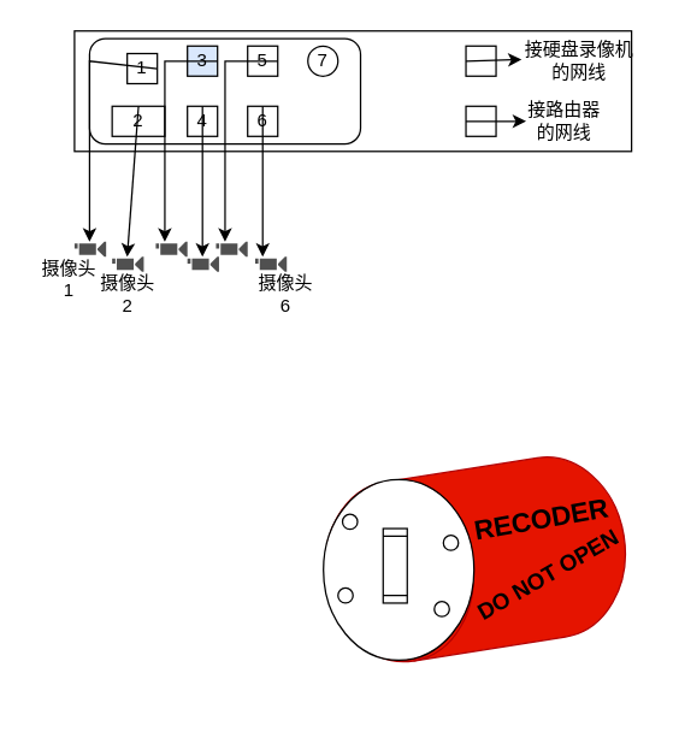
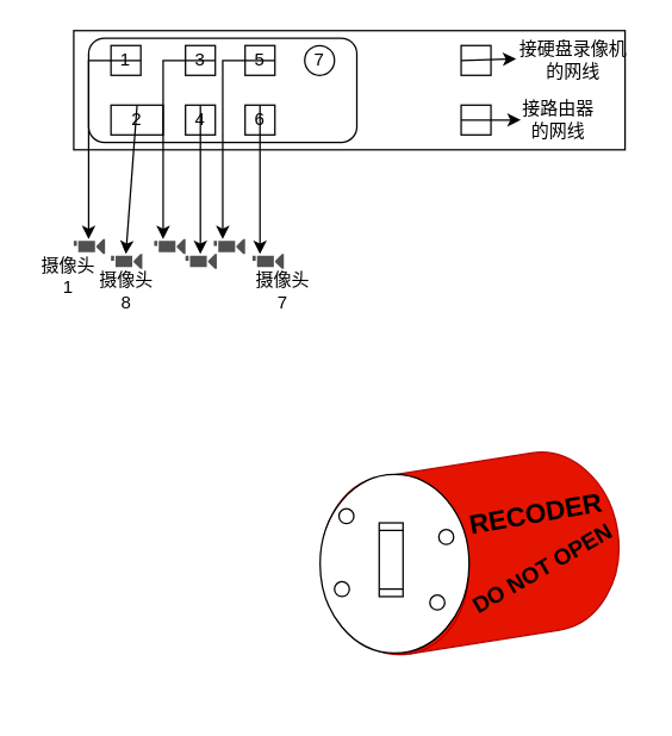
  <mxCell id="0" />
  <mxCell id="1" parent="0" />
  <mxCell id="2" value="" style="rounded=0;whiteSpace=wrap;html=1;" parent="1" vertex="1"><mxGeometry x="49" y="20" width="370" height="80" as="geometry" /></mxCell>
  <mxCell id="3" value="" style="rounded=0;whiteSpace=wrap;html=1;" parent="1" vertex="1"><mxGeometry x="309" y="70" width="20" height="20" as="geometry" /></mxCell>
  <mxCell id="4" value="" style="rounded=0;whiteSpace=wrap;html=1;" parent="1" vertex="1"><mxGeometry x="309" y="30" width="20" height="20" as="geometry" /></mxCell>
  <mxCell id="5" value="接硬盘录像机&lt;br&gt;的网线" style="text;html=1;align=center;verticalAlign=middle;resizable=0;points=[];autosize=1;strokeColor=none;fillColor=none;" parent="1" vertex="1"><mxGeometry x="339" y="25" width="90" height="30" as="geometry" /></mxCell>
  <mxCell id="6" value="接路由器&lt;br&gt;的网线" style="text;html=1;align=center;verticalAlign=middle;resizable=0;points=[];autosize=1;strokeColor=none;fillColor=none;" parent="1" vertex="1"><mxGeometry x="344" y="65" width="60" height="30" as="geometry" /></mxCell>
  <mxCell id="7" value="" style="endArrow=classic;html=1;rounded=0;exitX=0;exitY=0.5;exitDx=0;exitDy=0;" parent="1" source="3" edge="1"><mxGeometry width="50" height="50" relative="1" as="geometry"><mxPoint x="369" y="290" as="sourcePoint" /><mxPoint x="349" y="80" as="targetPoint" /></mxGeometry></mxCell>
  <mxCell id="8" value="" style="endArrow=classic;html=1;rounded=0;exitX=0;exitY=0.5;exitDx=0;exitDy=0;" parent="1" source="4" edge="1"><mxGeometry width="50" height="50" relative="1" as="geometry"><mxPoint x="336.99" y="38.99" as="sourcePoint" /><mxPoint x="346" y="39" as="targetPoint" /></mxGeometry></mxCell>
  <mxCell id="9" value="" style="rounded=1;whiteSpace=wrap;html=1;" parent="1" vertex="1"><mxGeometry x="59" y="25" width="180" height="70" as="geometry" /></mxCell>
- <mxCell id="10" value="1" style="rounded=0;whiteSpace=wrap;html=1;" parent="1" vertex="1"><mxGeometry x="84" y="35" width="20" height="20" as="geometry" /></mxCell>
+ <mxCell id="10" value="1" style="rounded=0;whiteSpace=wrap;html=1;" parent="1" vertex="1"><mxGeometry x="74" y="30" width="20" height="20" as="geometry" /></mxCell>
  <mxCell id="11" value="2" style="rounded=0;whiteSpace=wrap;html=1;" parent="1" vertex="1"><mxGeometry x="74" y="70" width="35" height="20" as="geometry" /></mxCell>
  <mxCell id="12" value="4" style="rounded=0;whiteSpace=wrap;html=1;" parent="1" vertex="1"><mxGeometry x="124" y="70" width="20" height="20" as="geometry" /></mxCell>
  <mxCell id="13" value="6" style="rounded=0;whiteSpace=wrap;html=1;" parent="1" vertex="1"><mxGeometry x="164" y="70" width="20" height="20" as="geometry" /></mxCell>
  <mxCell id="14" value="5" style="rounded=0;whiteSpace=wrap;html=1;" parent="1" vertex="1"><mxGeometry x="164" y="30" width="20" height="20" as="geometry" /></mxCell>
  <mxCell id="15" value="7" style="ellipse;whiteSpace=wrap;html=1;" parent="1" vertex="1"><mxGeometry x="204" y="30" width="20" height="20" as="geometry" /></mxCell>
- <mxCell id="16" value="3" style="rounded=0;whiteSpace=wrap;html=1;fillColor=#dae8fc;" parent="1" vertex="1"><mxGeometry x="124" y="30" width="20" height="20" as="geometry" /></mxCell>
+ <mxCell id="16" value="3" style="rounded=0;whiteSpace=wrap;html=1;" parent="1" vertex="1"><mxGeometry x="124" y="30" width="20" height="20" as="geometry" /></mxCell>
  <mxCell id="17" value="" style="endArrow=classic;html=1;rounded=0;exitX=1;exitY=0.5;exitDx=0;exitDy=0;" parent="1" source="10" edge="1"><mxGeometry width="50" height="50" relative="1" as="geometry"><mxPoint x="49" y="170" as="sourcePoint" /><mxPoint x="59" y="160" as="targetPoint" /><Array as="points"><mxPoint x="59" y="40" /></Array></mxGeometry></mxCell>
  <mxCell id="18" value="" style="endArrow=classic;html=1;rounded=0;exitX=0.5;exitY=0;exitDx=0;exitDy=0;" parent="1" source="11" edge="1"><mxGeometry width="50" height="50" relative="1" as="geometry"><mxPoint x="129" y="260" as="sourcePoint" /><mxPoint x="84" y="170" as="targetPoint" /></mxGeometry></mxCell>
  <mxCell id="19" value="" style="endArrow=classic;html=1;rounded=0;exitX=1;exitY=0.5;exitDx=0;exitDy=0;" parent="1" edge="1"><mxGeometry width="50" height="50" relative="1" as="geometry"><mxPoint x="144" y="40" as="sourcePoint" /><mxPoint x="109" y="160" as="targetPoint" /><Array as="points"><mxPoint x="109" y="40" /></Array></mxGeometry></mxCell>
  <mxCell id="20" value="" style="endArrow=classic;html=1;rounded=0;exitX=0.5;exitY=0;exitDx=0;exitDy=0;" parent="1" edge="1"><mxGeometry width="50" height="50" relative="1" as="geometry"><mxPoint x="134" y="70" as="sourcePoint" /><mxPoint x="134" y="170" as="targetPoint" /></mxGeometry></mxCell>
  <mxCell id="21" value="" style="endArrow=classic;html=1;rounded=0;exitX=1;exitY=0.5;exitDx=0;exitDy=0;" parent="1" edge="1"><mxGeometry width="50" height="50" relative="1" as="geometry"><mxPoint x="184" y="40" as="sourcePoint" /><mxPoint x="149" y="160" as="targetPoint" /><Array as="points"><mxPoint x="149" y="40" /></Array></mxGeometry></mxCell>
  <mxCell id="22" value="" style="endArrow=classic;html=1;rounded=0;exitX=0.5;exitY=0;exitDx=0;exitDy=0;" parent="1" edge="1"><mxGeometry width="50" height="50" relative="1" as="geometry"><mxPoint x="174" y="70" as="sourcePoint" /><mxPoint x="174" y="170" as="targetPoint" /></mxGeometry></mxCell>
  <mxCell id="23" value="" style="sketch=0;pointerEvents=1;shadow=0;dashed=0;html=1;strokeColor=none;fillColor=#505050;labelPosition=center;verticalLabelPosition=bottom;verticalAlign=top;outlineConnect=0;align=center;shape=mxgraph.office.devices.video_camera;" parent="1" vertex="1"><mxGeometry x="49" y="160" width="21" height="10" as="geometry" /></mxCell>
  <mxCell id="24" value="" style="sketch=0;pointerEvents=1;shadow=0;dashed=0;html=1;strokeColor=none;fillColor=#505050;labelPosition=center;verticalLabelPosition=bottom;verticalAlign=top;outlineConnect=0;align=center;shape=mxgraph.office.devices.video_camera;" parent="1" vertex="1"><mxGeometry x="74" y="170" width="21" height="10" as="geometry" /></mxCell>
  <mxCell id="25" value="" style="sketch=0;pointerEvents=1;shadow=0;dashed=0;html=1;strokeColor=none;fillColor=#505050;labelPosition=center;verticalLabelPosition=bottom;verticalAlign=top;outlineConnect=0;align=center;shape=mxgraph.office.devices.video_camera;" parent="1" vertex="1"><mxGeometry x="103" y="160" width="21" height="10" as="geometry" /></mxCell>
  <mxCell id="26" value="" style="sketch=0;pointerEvents=1;shadow=0;dashed=0;html=1;strokeColor=none;fillColor=#505050;labelPosition=center;verticalLabelPosition=bottom;verticalAlign=top;outlineConnect=0;align=center;shape=mxgraph.office.devices.video_camera;" parent="1" vertex="1"><mxGeometry x="124" y="170" width="21" height="10" as="geometry" /></mxCell>
  <mxCell id="27" value="" style="sketch=0;pointerEvents=1;shadow=0;dashed=0;html=1;strokeColor=none;fillColor=#505050;labelPosition=center;verticalLabelPosition=bottom;verticalAlign=top;outlineConnect=0;align=center;shape=mxgraph.office.devices.video_camera;" parent="1" vertex="1"><mxGeometry x="143" y="160" width="21" height="10" as="geometry" /></mxCell>
  <mxCell id="28" value="" style="sketch=0;pointerEvents=1;shadow=0;dashed=0;html=1;strokeColor=none;fillColor=#505050;labelPosition=center;verticalLabelPosition=bottom;verticalAlign=top;outlineConnect=0;align=center;shape=mxgraph.office.devices.video_camera;" parent="1" vertex="1"><mxGeometry x="169" y="170" width="21" height="10" as="geometry" /></mxCell>
  <mxCell id="29" value="摄像头&lt;br&gt;1" style="text;html=1;align=center;verticalAlign=middle;resizable=0;points=[];autosize=1;strokeColor=none;fillColor=none;" parent="1" vertex="1"><mxGeometry x="20" y="170" width="50" height="30" as="geometry" /></mxCell>
- <mxCell id="30" value="摄像头&lt;br&gt;2" style="text;html=1;align=center;verticalAlign=middle;resizable=0;points=[];autosize=1;strokeColor=none;fillColor=none;" parent="1" vertex="1"><mxGeometry x="59" y="180" width="50" height="30" as="geometry" /></mxCell>
- <mxCell id="31" value="摄像头&lt;br&gt;6" style="text;html=1;align=center;verticalAlign=middle;resizable=0;points=[];autosize=1;strokeColor=none;fillColor=none;" parent="1" vertex="1"><mxGeometry x="164" y="180" width="50" height="30" as="geometry" /></mxCell>
+ <mxCell id="30" value="摄像头&lt;br&gt;8" style="text;html=1;align=center;verticalAlign=middle;resizable=0;points=[];autosize=1;strokeColor=none;fillColor=none;" parent="1" vertex="1"><mxGeometry x="59" y="180" width="50" height="30" as="geometry" /></mxCell>
+ <mxCell id="31" value="摄像头&lt;br&gt;7" style="text;html=1;align=center;verticalAlign=middle;resizable=0;points=[];autosize=1;strokeColor=none;fillColor=none;" parent="1" vertex="1"><mxGeometry x="164" y="180" width="50" height="30" as="geometry" /></mxCell>
  <mxCell id="32" value="" style="shape=cylinder3;whiteSpace=wrap;html=1;boundedLbl=1;backgroundOutline=1;size=48.92;rotation=-99;fillColor=#e51400;fontColor=#ffffff;strokeColor=#B20000;" vertex="1" parent="1"><mxGeometry x="254.98" y="271.03" width="120.35" height="200" as="geometry" /></mxCell>
  <mxCell id="33" value="" style="ellipse;whiteSpace=wrap;html=1;rotation=90;" vertex="1" parent="1"><mxGeometry x="204.35" y="328" width="120" height="100" as="geometry" /></mxCell>
  <mxCell id="34" value="" style="ellipse;whiteSpace=wrap;html=1;aspect=fixed;" vertex="1" parent="1"><mxGeometry x="224" y="390" width="10" height="10" as="geometry" /></mxCell>
  <mxCell id="35" value="" style="ellipse;whiteSpace=wrap;html=1;aspect=fixed;" vertex="1" parent="1"><mxGeometry x="227" y="341" width="10" height="10" as="geometry" /></mxCell>
  <mxCell id="36" value="" style="ellipse;whiteSpace=wrap;html=1;aspect=fixed;" vertex="1" parent="1"><mxGeometry x="294" y="355" width="10" height="10" as="geometry" /></mxCell>
  <mxCell id="37" value="" style="ellipse;whiteSpace=wrap;html=1;aspect=fixed;" vertex="1" parent="1"><mxGeometry x="288" y="399" width="10" height="10" as="geometry" /></mxCell>
  <mxCell id="38" value="" style="shape=process;whiteSpace=wrap;html=1;backgroundOutline=1;rotation=-90;" vertex="1" parent="1"><mxGeometry x="237.25" y="367.25" width="49.5" height="16" as="geometry" /></mxCell>
  <mxCell id="39" value="&lt;b&gt;&lt;font style=&quot;font-size: 18px&quot;&gt;RECODER&lt;/font&gt;&lt;/b&gt;" style="text;html=1;align=center;verticalAlign=middle;resizable=0;points=[];autosize=1;strokeColor=none;fillColor=none;rotation=-10;" vertex="1" parent="1"><mxGeometry x="304" y="335" width="110" height="20" as="geometry" /></mxCell>
  <mxCell id="40" value="&lt;font style=&quot;font-size: 15px&quot; color=&quot;#000000&quot;&gt;&lt;b&gt;DO NOT OPEN&lt;/b&gt;&lt;/font&gt;" style="text;html=1;align=center;verticalAlign=middle;resizable=0;points=[];autosize=1;strokeColor=none;fillColor=none;fontSize=18;fontColor=#FFFFFF;rotation=-30;" vertex="1" parent="1"><mxGeometry x="303" y="366" width="120" height="30" as="geometry" /></mxCell>
